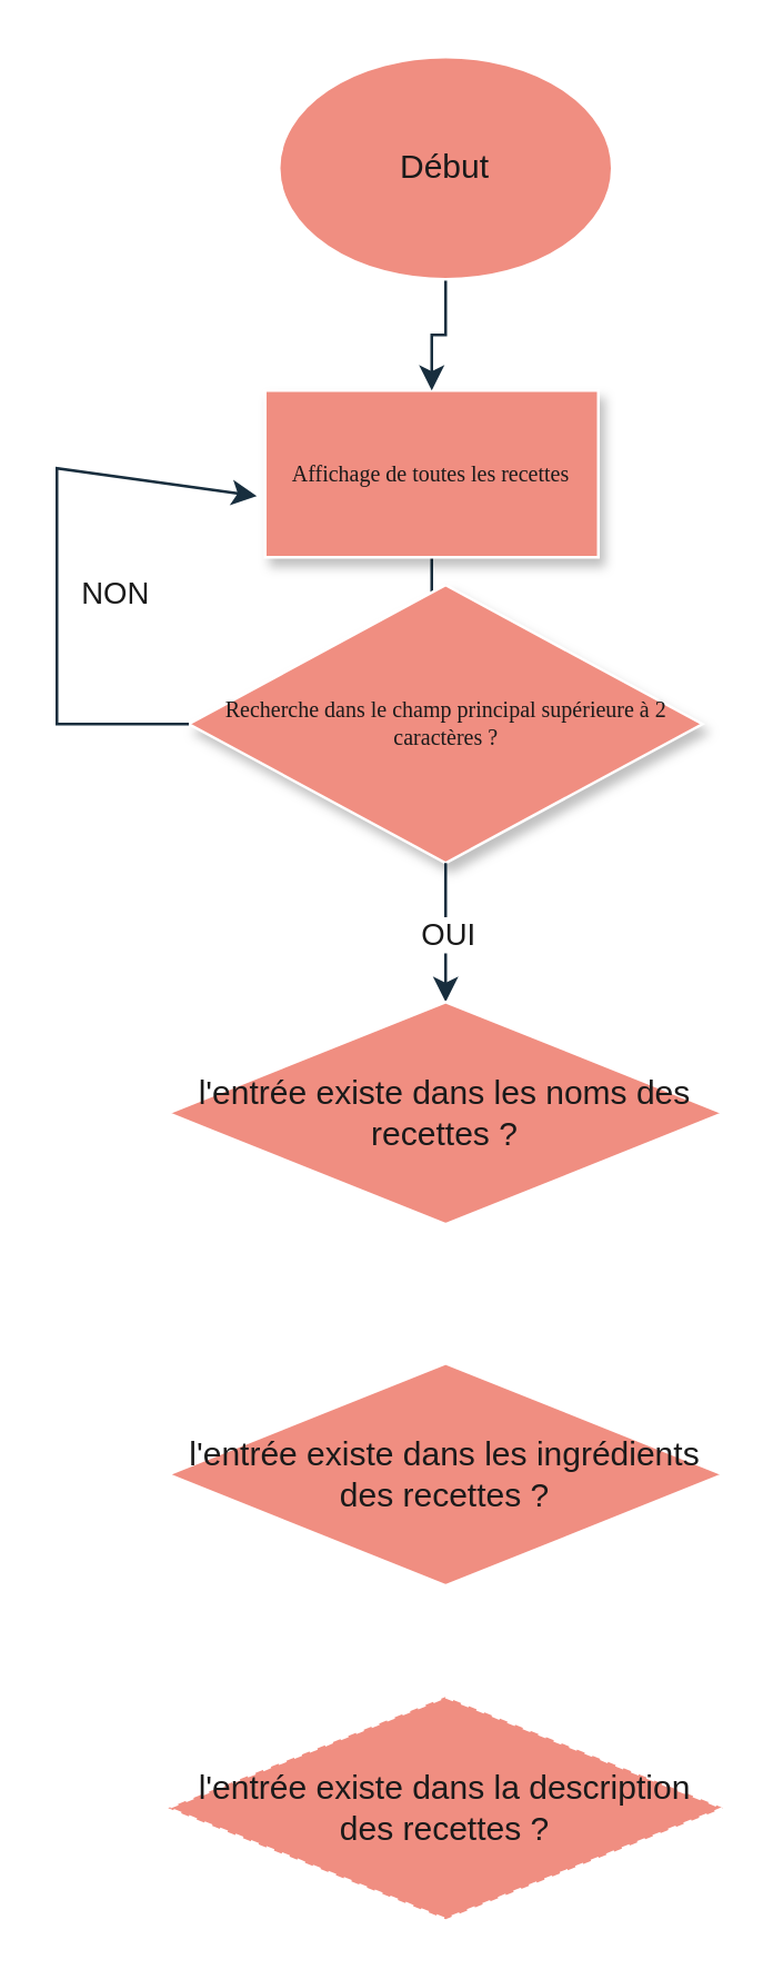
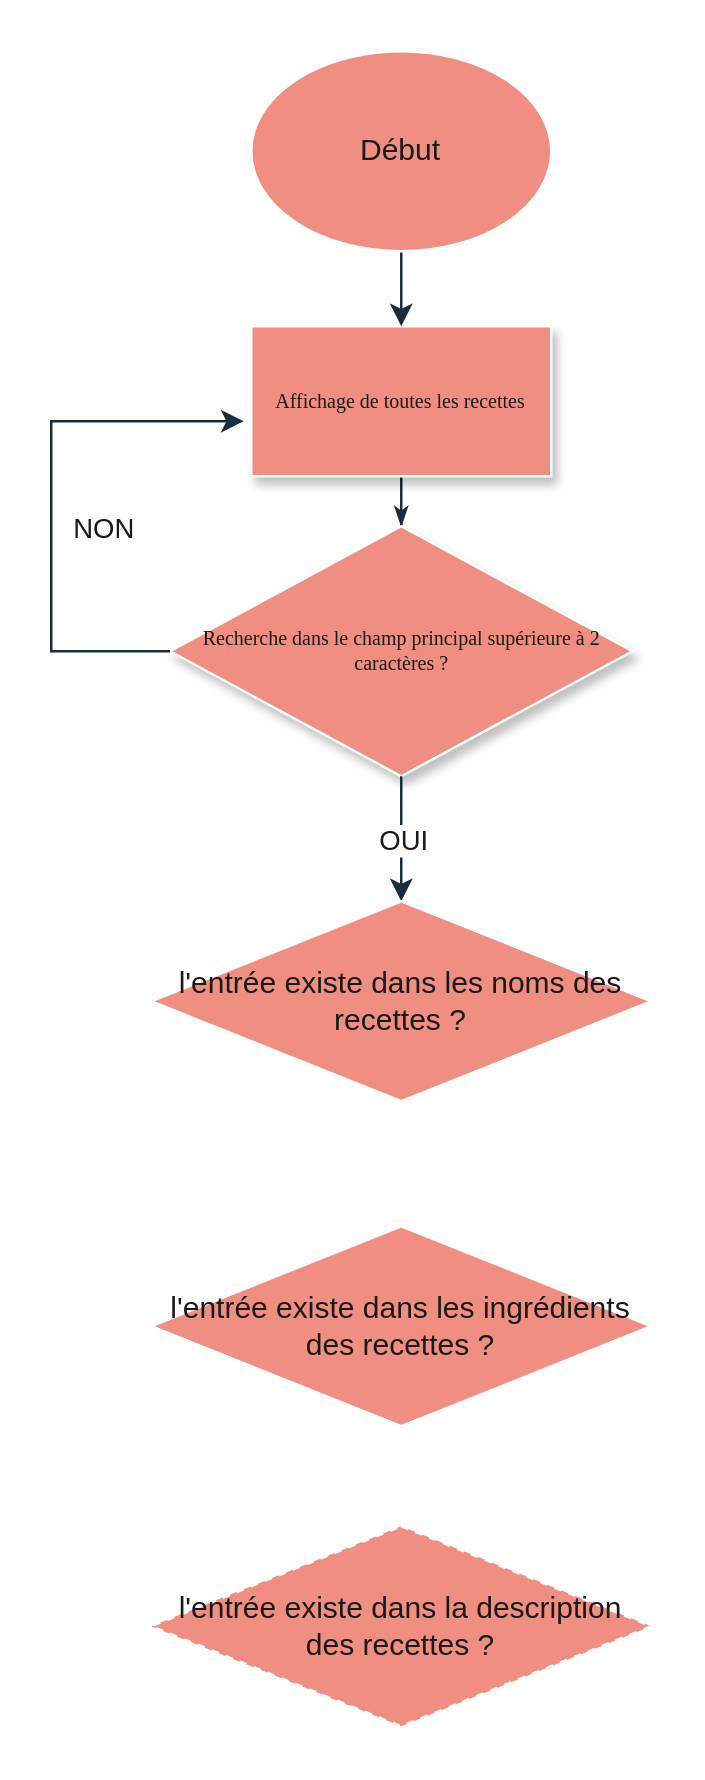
  <mxCell id="0" />
  <mxCell id="1" parent="0" />
  <mxCell id="2" style="edgeStyle=orthogonalEdgeStyle;rounded=0;html=1;labelBackgroundColor=none;startSize=5;endArrow=classicThin;endFill=1;endSize=5;jettySize=auto;orthogonalLoop=1;strokeWidth=1;fontFamily=Verdana;fontSize=8;strokeColor=#182E3E;fontColor=default;" parent="1" source="3" target="4" edge="1"><mxGeometry relative="1" as="geometry" /></mxCell>
- <mxCell id="3" value="Affichage de toutes les recettes" style="rounded=0;whiteSpace=wrap;html=1;shadow=1;labelBackgroundColor=none;strokeWidth=1;fontFamily=Verdana;fontSize=8;align=center;fillColor=#F08E81;strokeColor=#FFFFFF;fontColor=#1A1A1A;" parent="1" vertex="1"><mxGeometry x="95" y="140" width="120" height="60" as="geometry" /></mxCell>
+ <mxCell id="3" value="Affichage de toutes les recettes" style="rounded=0;whiteSpace=wrap;html=1;shadow=1;labelBackgroundColor=none;strokeWidth=1;fontFamily=Verdana;fontSize=8;align=center;fillColor=#F08E81;strokeColor=#FFFFFF;fontColor=#1A1A1A;" parent="1" vertex="1"><mxGeometry x="100" y="130" width="120" height="60" as="geometry" /></mxCell>
  <mxCell id="4" value="Recherche dans le champ principal supérieure à 2 caractères ?" style="rhombus;whiteSpace=wrap;html=1;rounded=0;shadow=1;labelBackgroundColor=none;strokeWidth=1;fontFamily=Verdana;fontSize=8;align=center;fillColor=#F08E81;strokeColor=#FFFFFF;fontColor=#1A1A1A;" parent="1" vertex="1"><mxGeometry x="67.5" y="210" width="185" height="100" as="geometry" /></mxCell>
  <mxCell id="5" value="" style="edgeStyle=orthogonalEdgeStyle;rounded=0;orthogonalLoop=1;jettySize=auto;html=1;labelBackgroundColor=none;strokeColor=#182E3E;fontColor=default;" edge="1" parent="1" source="6" target="3"><mxGeometry relative="1" as="geometry" /></mxCell>
  <mxCell id="6" value="Début" style="ellipse;whiteSpace=wrap;html=1;labelBackgroundColor=none;fillColor=#F08E81;strokeColor=#FFFFFF;fontColor=#1A1A1A;" vertex="1" parent="1"><mxGeometry x="100" y="20" width="120" height="80" as="geometry" /></mxCell>
  <mxCell id="7" value="" style="endArrow=classic;html=1;rounded=0;strokeColor=#182E3E;fontColor=#1A1A1A;exitX=0.5;exitY=1;exitDx=0;exitDy=0;" edge="1" parent="1" source="4"><mxGeometry relative="1" as="geometry"><mxPoint x="252.5" y="259.5" as="sourcePoint" /><mxPoint x="160" y="360" as="targetPoint" /><Array as="points" /></mxGeometry></mxCell>
  <mxCell id="8" value="OUI" style="edgeLabel;resizable=0;html=1;align=center;verticalAlign=middle;strokeColor=#FFFFFF;fontColor=#1A1A1A;fillColor=#F08E81;" connectable="0" vertex="1" parent="7"><mxGeometry relative="1" as="geometry" /></mxCell>
  <mxCell id="9" value="" style="endArrow=classic;html=1;rounded=0;strokeColor=#182E3E;fontColor=#1A1A1A;exitX=0;exitY=0.5;exitDx=0;exitDy=0;entryX=-0.025;entryY=0.633;entryDx=0;entryDy=0;entryPerimeter=0;" edge="1" parent="1" source="4" target="3"><mxGeometry relative="1" as="geometry"><mxPoint x="-30" y="260" as="sourcePoint" /><mxPoint x="-20" y="260" as="targetPoint" /><Array as="points"><mxPoint x="20" y="260" /><mxPoint x="20" y="168" /></Array></mxGeometry></mxCell>
  <mxCell id="10" value="NON" style="edgeLabel;resizable=0;html=1;align=center;verticalAlign=middle;strokeColor=#FFFFFF;fontColor=#1A1A1A;fillColor=#F08E81;direction=south;" connectable="0" vertex="1" parent="9"><mxGeometry relative="1" as="geometry"><mxPoint x="20" y="11" as="offset" /></mxGeometry></mxCell>
  <mxCell id="11" value="l'entrée existe dans les noms des recettes ?" style="rhombus;whiteSpace=wrap;html=1;strokeColor=#FFFFFF;fontColor=#1A1A1A;fillColor=#F08E81;" vertex="1" parent="1"><mxGeometry x="60" y="360" width="200" height="80" as="geometry" /></mxCell>
  <mxCell id="12" value="l'entrée existe dans les ingrédients des recettes ?" style="rhombus;whiteSpace=wrap;html=1;strokeColor=#FFFFFF;fontColor=#1A1A1A;fillColor=#F08E81;" vertex="1" parent="1"><mxGeometry x="60" y="490" width="200" height="80" as="geometry" /></mxCell>
  <mxCell id="13" value="l'entrée existe dans la description des recettes ?" style="rhombus;whiteSpace=wrap;html=1;strokeColor=#FFFFFF;fontColor=#1A1A1A;fillColor=#F08E81;dashed=1;" vertex="1" parent="1"><mxGeometry x="60" y="610" width="200" height="80" as="geometry" /></mxCell>
